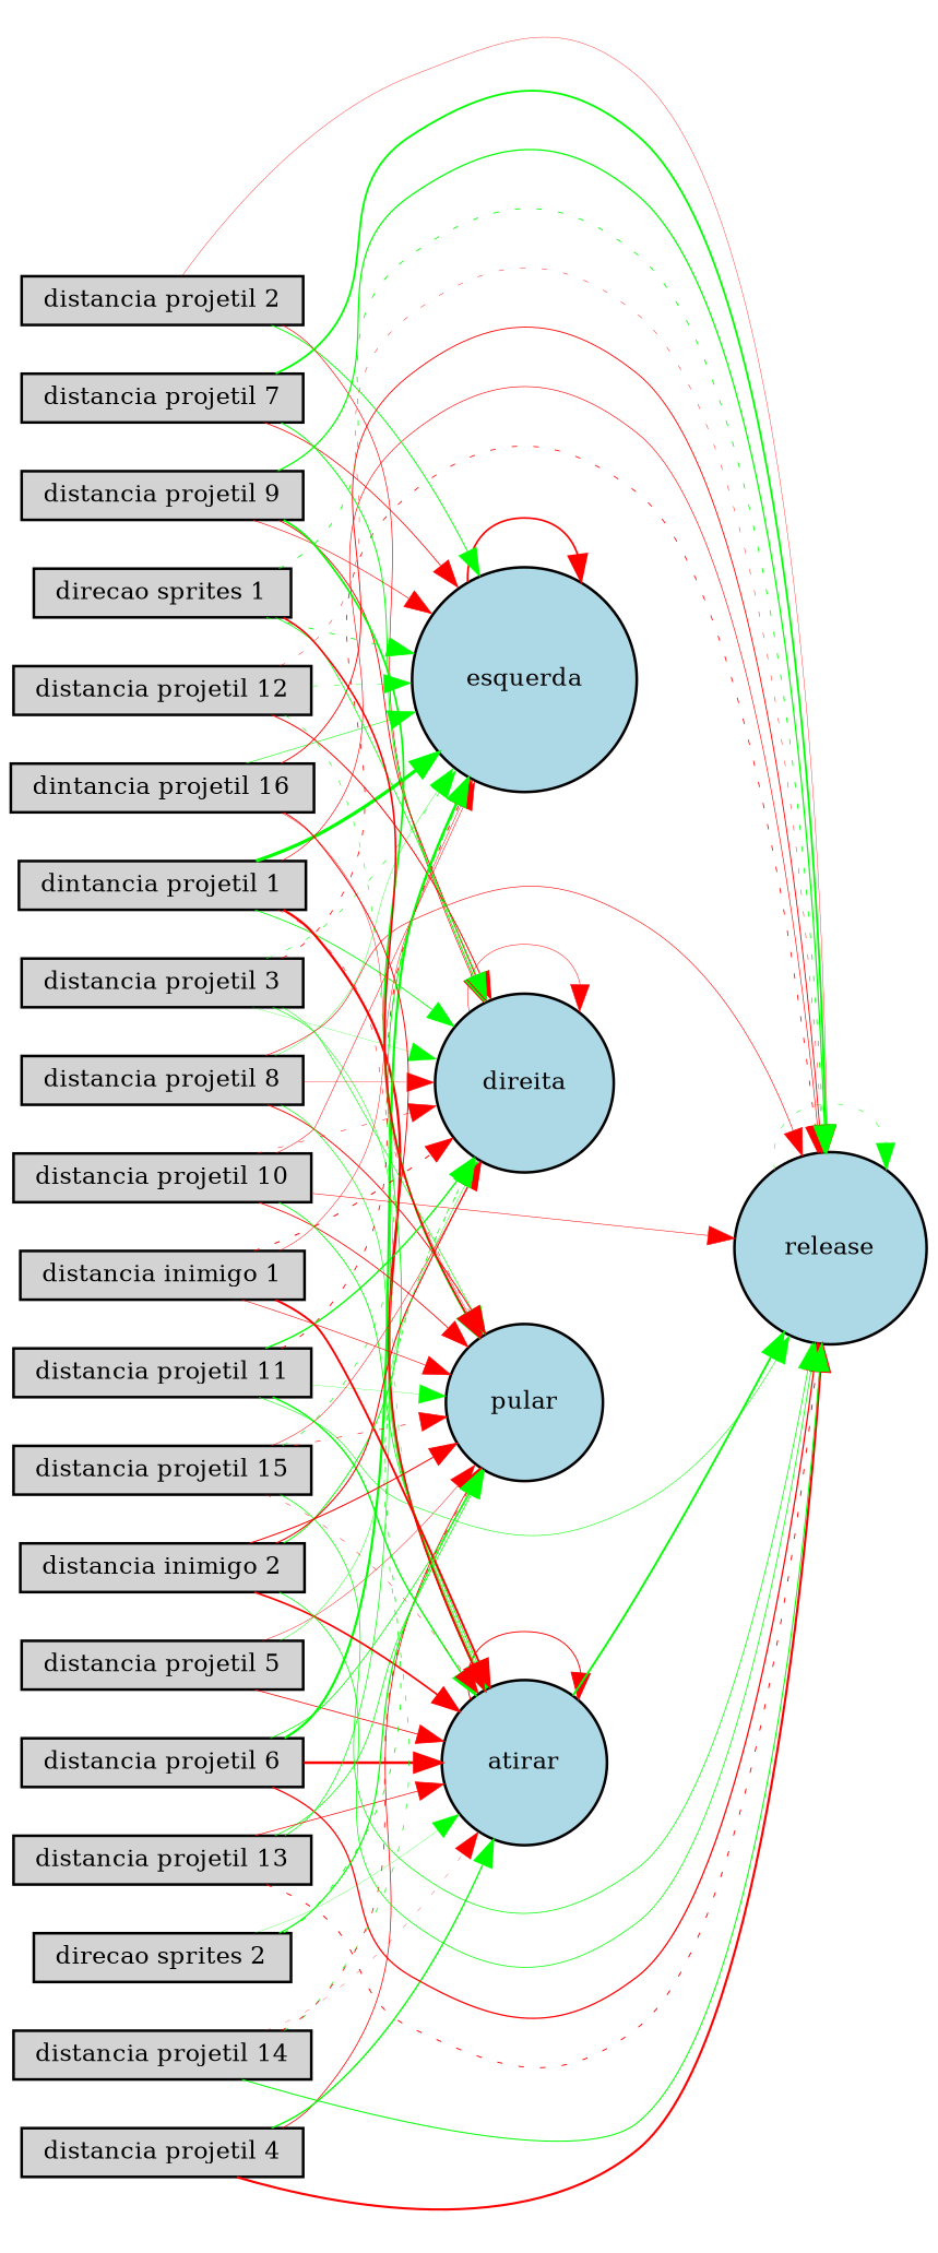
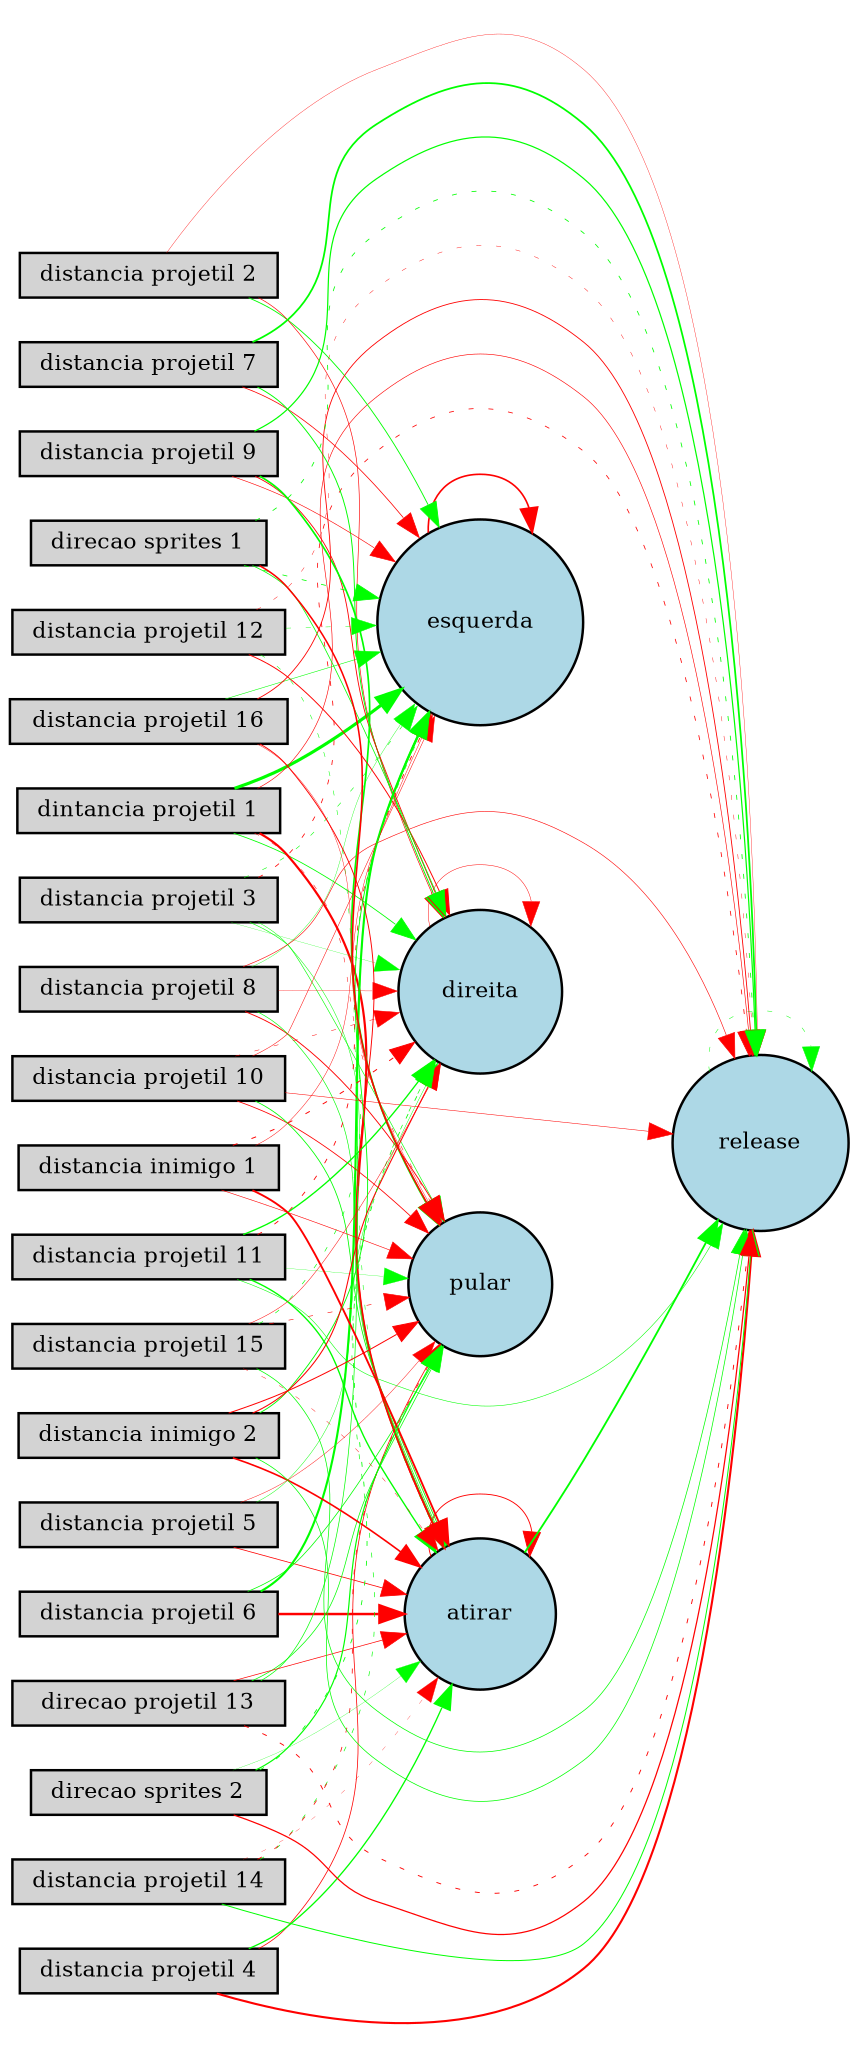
  digraph {
    rankdir=LR
    node [fillcolor=lightgray fontsize=9 shape=box style=filled]
    edge [color=red style=solid]
    "dintancia projetil 1" [height=0.2 width=0.2]
    esquerda [fillcolor=lightblue height=0.2 shape=circle width=0.2]
    direita [fillcolor=lightblue height=0.2 shape=circle width=0.2]
    pular [fillcolor=lightblue height=0.2 shape=circle width=0.2]
    atirar [fillcolor=lightblue height=0.2 shape=circle width=0.2]
    release [fillcolor=lightblue height=0.2 shape=circle width=0.2]
    "distancia projetil 2" [height=0.2 width=0.2]
    "distancia projetil 3" [height=0.2 width=0.2]
    "distancia projetil 4" [height=0.2 width=0.2]
    "distancia projetil 5" [height=0.2 width=0.2]
    "distancia projetil 6" [height=0.2 width=0.2]
    "distancia projetil 7" [height=0.2 width=0.2]
    "distancia projetil 8" [height=0.2 width=0.2]
    "distancia projetil 9" [height=0.2 width=0.2]
    "distancia projetil 10" [height=0.2 width=0.2]
    "distancia projetil 11" [height=0.2 width=0.2]
    "distancia projetil 12" [height=0.2 width=0.2]
-   "distancia projetil 13" [height=0.2 width=0.2]
+   "distancia projetil 13" [height=0.2 width=0.2 label="direcao projetil 13"]
    "distancia projetil 14" [height=0.2 width=0.2]
    "distancia projetil 15" [height=0.2 width=0.2]
-   "distancia projetil 16" [height=0.2 width=0.2 label="dintancia projetil 16"]
+   "distancia projetil 16" [height=0.2 width=0.2]
    "distancia inimigo 1" [height=0.2 width=0.2]
    "distancia inimigo 2" [height=0.2 width=0.2]
    "direcao sprites 1" [height=0.2 width=0.2]
    "direcao sprites 2" [height=0.2 width=0.2]
    "dintancia projetil 1" -> esquerda [color=green penwidth=1.2716913876]
    "dintancia projetil 1" -> direita [color=green penwidth=0.331165848247]
    "dintancia projetil 1" -> pular [penwidth=0.196575805348 style=dotted]
    "dintancia projetil 1" -> atirar [penwidth=0.892817317138]
    "dintancia projetil 1" -> release [penwidth=0.24946246659]
    esquerda -> esquerda [penwidth=0.664888353733]
    direita -> direita [penwidth=0.191482216631]
    atirar -> atirar [penwidth=0.368481711492]
    atirar -> release [color=green penwidth=0.745465277717]
    release -> release [color=green penwidth=0.193149362937 style=dotted]
    "distancia projetil 2" -> esquerda [color=green penwidth=0.358869387116]
    "distancia projetil 2" -> direita [penwidth=0.260425081349]
    "distancia projetil 2" -> release [penwidth=0.144099201131]
    "distancia projetil 3" -> esquerda [color=green penwidth=0.230997779748 style=dotted]
    "distancia projetil 3" -> direita [color=green penwidth=0.10295997943]
    "distancia projetil 3" -> pular [color=green penwidth=0.249292507252]
    "distancia projetil 3" -> atirar [color=green penwidth=0.199329753796]
    "distancia projetil 3" -> release [penwidth=0.319171872637 style=dotted]
    "distancia projetil 4" -> pular [penwidth=0.31047268219]
    "distancia projetil 4" -> atirar [color=green penwidth=0.532640105248]
    "distancia projetil 4" -> release [penwidth=0.844587507901]
    "distancia projetil 5" -> direita [color=green penwidth=0.179157470029]
    "distancia projetil 5" -> pular [penwidth=0.17265558036]
    "distancia projetil 5" -> atirar [penwidth=0.311962583209]
    "distancia projetil 6" -> esquerda [color=green penwidth=0.85583639163]
    "distancia projetil 6" -> pular [color=green penwidth=0.307210954189]
    "distancia projetil 6" -> atirar [penwidth=0.999943456255]
    "distancia projetil 7" -> esquerda [penwidth=0.311081705123]
    "distancia projetil 7" -> direita [color=green penwidth=0.381504321958]
    "distancia projetil 7" -> release [color=green penwidth=0.713935946585]
    "distancia projetil 8" -> esquerda [color=green penwidth=0.145819646644]
    "distancia projetil 8" -> direita [penwidth=0.136457534228]
    "distancia projetil 8" -> pular [penwidth=0.370421731307]
    "distancia projetil 8" -> atirar [color=green penwidth=0.2575115723]
    "distancia projetil 8" -> release [penwidth=0.239025623168]
    "distancia projetil 9" -> esquerda [penwidth=0.244789280652]
    "distancia projetil 9" -> direita [penwidth=0.350243265238]
    "distancia projetil 9" -> pular [color=green penwidth=0.684102002228]
    "distancia projetil 9" -> release [color=green penwidth=0.48550356639]
    "distancia projetil 10" -> esquerda [penwidth=0.204251269713]
    "distancia projetil 10" -> direita [penwidth=0.19043452776 style=dotted]
    "distancia projetil 10" -> pular [penwidth=0.330135761055]
    "distancia projetil 10" -> atirar [color=green penwidth=0.332038378475]
    "distancia projetil 10" -> release [penwidth=0.20345243018]
    "distancia projetil 11" -> esquerda [penwidth=0.346895207002 style=dotted]
    "distancia projetil 11" -> direita [color=green penwidth=0.541725659622]
    "distancia projetil 11" -> pular [color=green penwidth=0.107442509441]
    "distancia projetil 11" -> atirar [color=green penwidth=0.55278628558]
    "distancia projetil 11" -> release [color=green penwidth=0.22104093579]
    "distancia projetil 12" -> esquerda [color=green penwidth=0.173867420847 style=dotted]
    "distancia projetil 12" -> direita [penwidth=0.386227902639]
    "distancia projetil 12" -> atirar [color=green penwidth=0.207250013146 style=dotted]
    "distancia projetil 12" -> release [penwidth=0.170218110755 style=dotted]
    "distancia projetil 13" -> esquerda [color=green penwidth=0.284013402876]
    "distancia projetil 13" -> pular [color=green penwidth=0.292998890894]
    "distancia projetil 13" -> atirar [penwidth=0.280374643406]
    "distancia projetil 13" -> release [penwidth=0.367263170208 style=dotted]
    "distancia projetil 14" -> direita [color=green penwidth=0.263941406162 style=dotted]
    "distancia projetil 14" -> pular [penwidth=0.310859699059 style=dotted]
    "distancia projetil 14" -> atirar [penwidth=0.109746479733 style=dotted]
    "distancia projetil 14" -> release [color=green penwidth=0.39936118357]
    "distancia projetil 15" -> esquerda [color=green penwidth=0.254861029854 style=dotted]
    "distancia projetil 15" -> direita [penwidth=0.195209260915]
    "distancia projetil 15" -> pular [penwidth=0.234889139055 style=dotted]
    "distancia projetil 15" -> atirar [penwidth=0.168432502111 style=dotted]
    "distancia projetil 15" -> release [color=green penwidth=0.293924211486]
    "distancia projetil 16" -> esquerda [color=green penwidth=0.220361974238]
    "distancia projetil 16" -> pular [penwidth=0.16412939255]
    "distancia projetil 16" -> atirar [penwidth=0.379510729335]
    "distancia projetil 16" -> release [penwidth=0.348173300944]
    "distancia inimigo 1" -> esquerda [penwidth=0.182342179925]
    "distancia inimigo 1" -> direita [penwidth=0.390581835079 style=dotted]
    "distancia inimigo 1" -> pular [penwidth=0.235927964972]
    "distancia inimigo 1" -> atirar [penwidth=0.76455783685]
    "distancia inimigo 2" -> esquerda [color=green penwidth=0.361965614461]
    "distancia inimigo 2" -> direita [penwidth=0.424779213754]
    "distancia inimigo 2" -> pular [penwidth=0.404991502356]
    "distancia inimigo 2" -> atirar [penwidth=0.660149715685]
    "distancia inimigo 2" -> release [color=green penwidth=0.296175134357]
    "direcao sprites 1" -> esquerda [color=green penwidth=0.31202393714 style=dotted]
    "direcao sprites 1" -> direita [color=green penwidth=0.311455486991]
    "direcao sprites 1" -> pular [penwidth=0.629415666932]
    "direcao sprites 1" -> release [color=green penwidth=0.326463400362 style=dotted]
    "direcao sprites 2" -> direita [color=green penwidth=0.330213837199 style=dotted]
    "direcao sprites 2" -> pular [color=green penwidth=0.473934542029]
    "direcao sprites 2" -> atirar [color=green penwidth=0.111014915592]
-   "distancia projetil 6" -> release [penwidth=0.496320405624]
+   "direcao sprites 2" -> release [penwidth=0.496320405624]
  }
